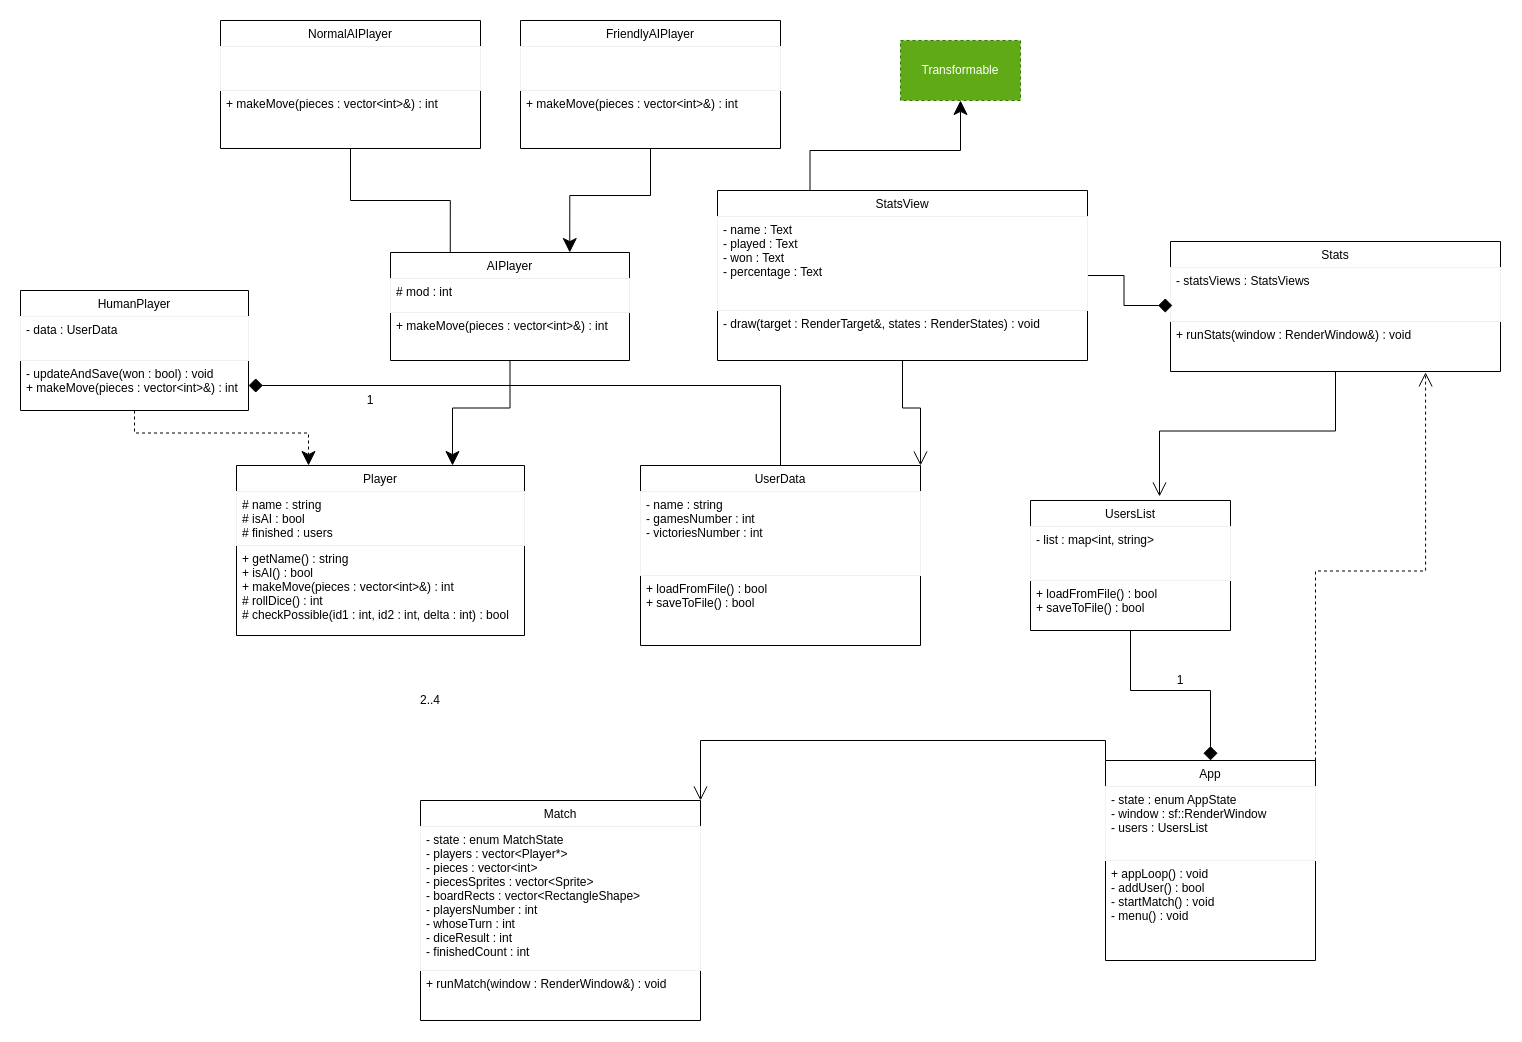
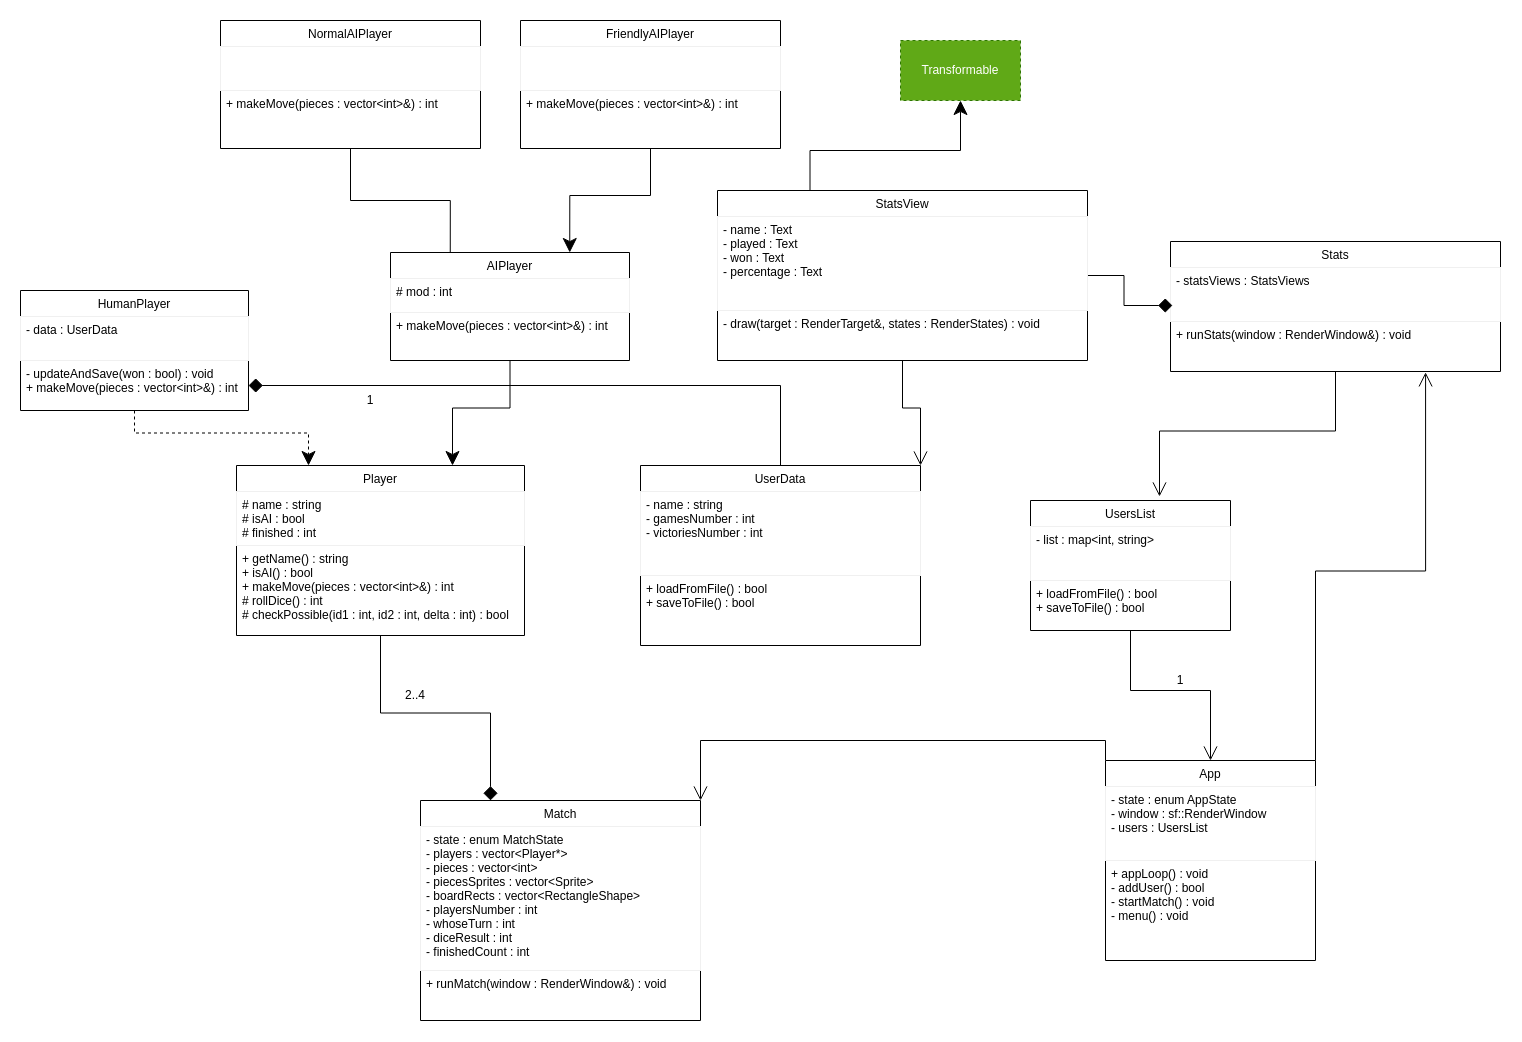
  <mxCell id="0" />
  <mxCell id="1" parent="0" />
+ <mxCell id="2" style="edgeStyle=orthogonalEdgeStyle;rounded=0;orthogonalLoop=1;jettySize=auto;html=1;entryX=0.25;entryY=0;entryDx=0;entryDy=0;startArrow=none;startFill=0;endArrow=diamond;endFill=1;endSize=12;" parent="1" source="3" target="19" edge="1"><mxGeometry relative="1" as="geometry" /></mxCell>
  <mxCell id="3" value="Player" style="swimlane;fontStyle=0;childLayout=stackLayout;horizontal=1;startSize=26;horizontalStack=0;resizeParent=1;resizeParentMax=0;resizeLast=0;collapsible=1;marginBottom=0;" parent="1" vertex="1"><mxGeometry x="236" y="465" width="288" height="170" as="geometry"><mxRectangle x="180" y="530" width="50" height="26" as="alternateBounds" /></mxGeometry></mxCell>
- <mxCell id="4" value="# name : string&#10;# isAI : bool&#10;# finished : users" style="text;fillColor=none;align=left;verticalAlign=top;spacingLeft=4;spacingRight=4;overflow=hidden;rotatable=0;points=[[0,0.5],[1,0.5]];portConstraint=eastwest;strokeColor=#f0f0f0;" parent="3" vertex="1"><mxGeometry y="26" width="288" height="54" as="geometry" /></mxCell>
+ <mxCell id="4" value="# name : string&#10;# isAI : bool&#10;# finished : int" style="text;fillColor=none;align=left;verticalAlign=top;spacingLeft=4;spacingRight=4;overflow=hidden;rotatable=0;points=[[0,0.5],[1,0.5]];portConstraint=eastwest;strokeColor=#f0f0f0;" parent="3" vertex="1"><mxGeometry y="26" width="288" height="54" as="geometry" /></mxCell>
  <mxCell id="5" value="+ getName() : string&#10;+ isAI() : bool&#10;+ makeMove(pieces : vector&lt;int&gt;&amp;) : int&#10;# rollDice() : int&#10;# checkPossible(id1 : int, id2 : int, delta : int) : bool" style="text;strokeColor=none;fillColor=none;align=left;verticalAlign=top;spacingLeft=4;spacingRight=4;overflow=hidden;rotatable=0;points=[[0,0.5],[1,0.5]];portConstraint=eastwest;" parent="3" vertex="1"><mxGeometry y="80" width="288" height="90" as="geometry" /></mxCell>
  <mxCell id="6" style="edgeStyle=orthogonalEdgeStyle;rounded=0;orthogonalLoop=1;jettySize=auto;html=1;entryX=0.25;entryY=0;entryDx=0;entryDy=0;endSize=12;dashed=1;" parent="1" source="7" target="3" edge="1"><mxGeometry relative="1" as="geometry" /></mxCell>
  <mxCell id="7" value="HumanPlayer" style="swimlane;fontStyle=0;childLayout=stackLayout;horizontal=1;startSize=26;horizontalStack=0;resizeParent=1;resizeParentMax=0;resizeLast=0;collapsible=1;marginBottom=0;" parent="1" vertex="1"><mxGeometry x="20" y="290" width="228" height="120" as="geometry"><mxRectangle x="280" y="510" width="110" height="26" as="alternateBounds" /></mxGeometry></mxCell>
  <mxCell id="8" value="- data : UserData" style="text;fillColor=none;align=left;verticalAlign=top;spacingLeft=4;spacingRight=4;overflow=hidden;rotatable=0;points=[[0,0.5],[1,0.5]];portConstraint=eastwest;strokeColor=#f0f0f0;" parent="7" vertex="1"><mxGeometry y="26" width="228" height="44" as="geometry" /></mxCell>
  <mxCell id="9" value="- updateAndSave(won : bool) : void&#10;+ makeMove(pieces : vector&lt;int&gt;&amp;) : int" style="text;strokeColor=none;fillColor=none;align=left;verticalAlign=top;spacingLeft=4;spacingRight=4;overflow=hidden;rotatable=0;points=[[0,0.5],[1,0.5]];portConstraint=eastwest;" parent="7" vertex="1"><mxGeometry y="70" width="228" height="50" as="geometry" /></mxCell>
  <mxCell id="10" style="edgeStyle=orthogonalEdgeStyle;rounded=0;orthogonalLoop=1;jettySize=auto;html=1;entryX=0.75;entryY=0;entryDx=0;entryDy=0;endSize=12;" parent="1" source="11" target="3" edge="1"><mxGeometry relative="1" as="geometry" /></mxCell>
  <mxCell id="11" value="AIPlayer" style="swimlane;fontStyle=0;childLayout=stackLayout;horizontal=1;startSize=26;horizontalStack=0;resizeParent=1;resizeParentMax=0;resizeLast=0;collapsible=1;marginBottom=0;" parent="1" vertex="1"><mxGeometry x="390" y="252" width="239" height="108" as="geometry" /></mxCell>
  <mxCell id="12" value="# mod : int" style="text;fillColor=none;align=left;verticalAlign=top;spacingLeft=4;spacingRight=4;overflow=hidden;rotatable=0;points=[[0,0.5],[1,0.5]];portConstraint=eastwest;strokeColor=#f0f0f0;" parent="11" vertex="1"><mxGeometry y="26" width="239" height="34" as="geometry" /></mxCell>
  <mxCell id="13" value="+ makeMove(pieces : vector&lt;int&gt;&amp;) : int" style="text;strokeColor=none;fillColor=none;align=left;verticalAlign=top;spacingLeft=4;spacingRight=4;overflow=hidden;rotatable=0;points=[[0,0.5],[1,0.5]];portConstraint=eastwest;" parent="11" vertex="1"><mxGeometry y="60" width="239" height="48" as="geometry" /></mxCell>
- <mxCell id="14" style="edgeStyle=orthogonalEdgeStyle;rounded=0;orthogonalLoop=1;jettySize=auto;html=1;exitX=1;exitY=0;exitDx=0;exitDy=0;entryX=0.773;entryY=1.017;entryDx=0;entryDy=0;entryPerimeter=0;startArrow=none;startFill=0;endArrow=open;endFill=0;endSize=12;dashed=1;" parent="1" source="16" target="41" edge="1"><mxGeometry relative="1" as="geometry" /></mxCell>
+ <mxCell id="14" style="edgeStyle=orthogonalEdgeStyle;rounded=0;orthogonalLoop=1;jettySize=auto;html=1;exitX=1;exitY=0;exitDx=0;exitDy=0;entryX=0.773;entryY=1.017;entryDx=0;entryDy=0;entryPerimeter=0;startArrow=none;startFill=0;endArrow=open;endFill=0;endSize=12;" parent="1" source="16" target="41" edge="1"><mxGeometry relative="1" as="geometry" /></mxCell>
  <mxCell id="15" style="edgeStyle=orthogonalEdgeStyle;rounded=0;orthogonalLoop=1;jettySize=auto;html=1;exitX=0;exitY=0;exitDx=0;exitDy=0;entryX=1;entryY=0;entryDx=0;entryDy=0;startArrow=none;startFill=0;endArrow=open;endFill=0;endSize=12;" parent="1" source="16" target="19" edge="1"><mxGeometry relative="1" as="geometry" /></mxCell>
  <mxCell id="16" value="App" style="swimlane;fontStyle=0;childLayout=stackLayout;horizontal=1;startSize=26;horizontalStack=0;resizeParent=1;resizeParentMax=0;resizeLast=0;collapsible=1;marginBottom=0;" parent="1" vertex="1"><mxGeometry x="1105" y="760" width="210" height="200" as="geometry"><mxRectangle x="140" y="242" width="50" height="26" as="alternateBounds" /></mxGeometry></mxCell>
  <mxCell id="17" value="- state : enum AppState&#10;- window : sf::RenderWindow&#10;- users : UsersList" style="text;fillColor=none;align=left;verticalAlign=top;spacingLeft=4;spacingRight=4;overflow=hidden;rotatable=0;points=[[0,0.5],[1,0.5]];portConstraint=eastwest;strokeColor=#f0f0f0;" parent="16" vertex="1"><mxGeometry y="26" width="210" height="74" as="geometry" /></mxCell>
  <mxCell id="18" value="+ appLoop() : void&#10;- addUser() : bool&#10;- startMatch() : void&#10;- menu() : void" style="text;strokeColor=none;fillColor=none;align=left;verticalAlign=top;spacingLeft=4;spacingRight=4;overflow=hidden;rotatable=0;points=[[0,0.5],[1,0.5]];portConstraint=eastwest;" parent="16" vertex="1"><mxGeometry y="100" width="210" height="100" as="geometry" /></mxCell>
  <mxCell id="19" value="Match" style="swimlane;fontStyle=0;childLayout=stackLayout;horizontal=1;startSize=26;horizontalStack=0;resizeParent=1;resizeParentMax=0;resizeLast=0;collapsible=1;marginBottom=0;" parent="1" vertex="1"><mxGeometry x="420" y="800" width="280" height="220" as="geometry" /></mxCell>
  <mxCell id="20" value="- state : enum MatchState&#10;- players : vector&lt;Player*&gt;&#10;- pieces : vector&lt;int&gt;&#10;- piecesSprites : vector&lt;Sprite&gt;&#10;- boardRects : vector&lt;RectangleShape&gt;&#10;- playersNumber : int&#10;- whoseTurn : int&#10;- diceResult : int&#10;- finishedCount : int" style="text;fillColor=none;align=left;verticalAlign=top;spacingLeft=4;spacingRight=4;overflow=hidden;rotatable=0;points=[[0,0.5],[1,0.5]];portConstraint=eastwest;strokeColor=#f0f0f0;" parent="19" vertex="1"><mxGeometry y="26" width="280" height="144" as="geometry" /></mxCell>
  <mxCell id="21" value="+ runMatch(window : RenderWindow&amp;) : void&#10;" style="text;strokeColor=none;fillColor=none;align=left;verticalAlign=top;spacingLeft=4;spacingRight=4;overflow=hidden;rotatable=0;points=[[0,0.5],[1,0.5]];portConstraint=eastwest;" parent="19" vertex="1"><mxGeometry y="170" width="280" height="50" as="geometry" /></mxCell>
  <mxCell id="22" style="edgeStyle=orthogonalEdgeStyle;rounded=0;orthogonalLoop=1;jettySize=auto;html=1;startArrow=none;startFill=0;endArrow=diamond;endFill=1;endSize=12;" parent="1" source="23" target="9" edge="1"><mxGeometry relative="1" as="geometry"><mxPoint x="300" y="375" as="targetPoint" /></mxGeometry></mxCell>
  <mxCell id="23" value="UserData" style="swimlane;fontStyle=0;childLayout=stackLayout;horizontal=1;startSize=26;horizontalStack=0;resizeParent=1;resizeParentMax=0;resizeLast=0;collapsible=1;marginBottom=0;" parent="1" vertex="1"><mxGeometry x="640" y="465" width="280" height="180" as="geometry" /></mxCell>
  <mxCell id="24" value="- name : string&#10;- gamesNumber : int&#10;- victoriesNumber : int" style="text;fillColor=none;align=left;verticalAlign=top;spacingLeft=4;spacingRight=4;overflow=hidden;rotatable=0;points=[[0,0.5],[1,0.5]];portConstraint=eastwest;strokeColor=#f0f0f0;" parent="23" vertex="1"><mxGeometry y="26" width="280" height="84" as="geometry" /></mxCell>
  <mxCell id="25" value="+ loadFromFile() : bool&#10;+ saveToFile() : bool" style="text;strokeColor=none;fillColor=none;align=left;verticalAlign=top;spacingLeft=4;spacingRight=4;overflow=hidden;rotatable=0;points=[[0,0.5],[1,0.5]];portConstraint=eastwest;" parent="23" vertex="1"><mxGeometry y="110" width="280" height="70" as="geometry" /></mxCell>
- <mxCell id="26" style="edgeStyle=orthogonalEdgeStyle;rounded=0;orthogonalLoop=1;jettySize=auto;html=1;entryX=0.5;entryY=0;entryDx=0;entryDy=0;startArrow=none;startFill=0;endArrow=diamond;endFill=1;endSize=12;" parent="1" source="27" target="16" edge="1"><mxGeometry relative="1" as="geometry" /></mxCell>
+ <mxCell id="26" style="edgeStyle=orthogonalEdgeStyle;rounded=0;orthogonalLoop=1;jettySize=auto;html=1;entryX=0.5;entryY=0;entryDx=0;entryDy=0;startArrow=none;startFill=0;endArrow=open;endFill=1;endSize=12;" parent="1" source="27" target="16" edge="1"><mxGeometry relative="1" as="geometry" /></mxCell>
  <mxCell id="27" value="UsersList" style="swimlane;fontStyle=0;childLayout=stackLayout;horizontal=1;startSize=26;horizontalStack=0;resizeParent=1;resizeParentMax=0;resizeLast=0;collapsible=1;marginBottom=0;" parent="1" vertex="1"><mxGeometry x="1030" y="500" width="200" height="130" as="geometry" /></mxCell>
  <mxCell id="28" value="- list : map&lt;int, string&gt;" style="text;fillColor=none;align=left;verticalAlign=top;spacingLeft=4;spacingRight=4;overflow=hidden;rotatable=0;points=[[0,0.5],[1,0.5]];portConstraint=eastwest;strokeColor=#f0f0f0;" parent="27" vertex="1"><mxGeometry y="26" width="200" height="54" as="geometry" /></mxCell>
  <mxCell id="29" value="+ loadFromFile() : bool&#10;+ saveToFile() : bool" style="text;strokeColor=none;fillColor=none;align=left;verticalAlign=top;spacingLeft=4;spacingRight=4;overflow=hidden;rotatable=0;points=[[0,0.5],[1,0.5]];portConstraint=eastwest;" parent="27" vertex="1"><mxGeometry y="80" width="200" height="50" as="geometry" /></mxCell>
  <mxCell id="30" style="edgeStyle=orthogonalEdgeStyle;rounded=0;orthogonalLoop=1;jettySize=auto;html=1;entryX=0.25;entryY=0;entryDx=0;entryDy=0;endSize=12;endArrow=none;" parent="1" source="31" target="11" edge="1"><mxGeometry relative="1" as="geometry" /></mxCell>
  <mxCell id="31" value="NormalAIPlayer" style="swimlane;fontStyle=0;childLayout=stackLayout;horizontal=1;startSize=26;horizontalStack=0;resizeParent=1;resizeParentMax=0;resizeLast=0;collapsible=1;marginBottom=0;" parent="1" vertex="1"><mxGeometry x="220" y="20" width="260" height="128" as="geometry" /></mxCell>
  <mxCell id="32" value="" style="text;fillColor=none;align=left;verticalAlign=top;spacingLeft=4;spacingRight=4;overflow=hidden;rotatable=0;points=[[0,0.5],[1,0.5]];portConstraint=eastwest;strokeColor=#f0f0f0;" parent="31" vertex="1"><mxGeometry y="26" width="260" height="44" as="geometry" /></mxCell>
  <mxCell id="33" value="+ makeMove(pieces : vector&lt;int&gt;&amp;) : int" style="text;strokeColor=none;fillColor=none;align=left;verticalAlign=top;spacingLeft=4;spacingRight=4;overflow=hidden;rotatable=0;points=[[0,0.5],[1,0.5]];portConstraint=eastwest;" parent="31" vertex="1"><mxGeometry y="70" width="260" height="58" as="geometry" /></mxCell>
  <mxCell id="34" style="edgeStyle=orthogonalEdgeStyle;rounded=0;orthogonalLoop=1;jettySize=auto;html=1;entryX=0.75;entryY=0;entryDx=0;entryDy=0;endSize=12;" parent="1" source="35" target="11" edge="1"><mxGeometry relative="1" as="geometry" /></mxCell>
  <mxCell id="35" value="FriendlyAIPlayer" style="swimlane;fontStyle=0;childLayout=stackLayout;horizontal=1;startSize=26;horizontalStack=0;resizeParent=1;resizeParentMax=0;resizeLast=0;collapsible=1;marginBottom=0;" parent="1" vertex="1"><mxGeometry x="520" y="20" width="260" height="128" as="geometry" /></mxCell>
  <mxCell id="36" value="" style="text;fillColor=none;align=left;verticalAlign=top;spacingLeft=4;spacingRight=4;overflow=hidden;rotatable=0;points=[[0,0.5],[1,0.5]];portConstraint=eastwest;strokeColor=#f0f0f0;" parent="35" vertex="1"><mxGeometry y="26" width="260" height="44" as="geometry" /></mxCell>
  <mxCell id="37" value="+ makeMove(pieces : vector&lt;int&gt;&amp;) : int" style="text;strokeColor=none;fillColor=none;align=left;verticalAlign=top;spacingLeft=4;spacingRight=4;overflow=hidden;rotatable=0;points=[[0,0.5],[1,0.5]];portConstraint=eastwest;" parent="35" vertex="1"><mxGeometry y="70" width="260" height="58" as="geometry" /></mxCell>
  <mxCell id="38" style="edgeStyle=orthogonalEdgeStyle;rounded=0;orthogonalLoop=1;jettySize=auto;html=1;entryX=0.645;entryY=-0.031;entryDx=0;entryDy=0;entryPerimeter=0;endSize=12;endArrow=open;endFill=0;" parent="1" source="39" target="27" edge="1"><mxGeometry relative="1" as="geometry" /></mxCell>
  <mxCell id="39" value="Stats" style="swimlane;fontStyle=0;childLayout=stackLayout;horizontal=1;startSize=26;horizontalStack=0;resizeParent=1;resizeParentMax=0;resizeLast=0;collapsible=1;marginBottom=0;" parent="1" vertex="1"><mxGeometry x="1170" y="241" width="330" height="130" as="geometry" /></mxCell>
  <mxCell id="40" value="- statsViews : StatsViews" style="text;fillColor=none;align=left;verticalAlign=top;spacingLeft=4;spacingRight=4;overflow=hidden;rotatable=0;points=[[0,0.5],[1,0.5]];portConstraint=eastwest;strokeColor=#f0f0f0;" parent="39" vertex="1"><mxGeometry y="26" width="330" height="54" as="geometry" /></mxCell>
  <mxCell id="41" value="+ runStats(window : RenderWindow&amp;) : void" style="text;strokeColor=none;fillColor=none;align=left;verticalAlign=top;spacingLeft=4;spacingRight=4;overflow=hidden;rotatable=0;points=[[0,0.5],[1,0.5]];portConstraint=eastwest;" parent="39" vertex="1"><mxGeometry y="80" width="330" height="50" as="geometry" /></mxCell>
  <mxCell id="42" style="edgeStyle=orthogonalEdgeStyle;rounded=0;orthogonalLoop=1;jettySize=auto;html=1;exitX=0.25;exitY=0;exitDx=0;exitDy=0;entryX=0.5;entryY=1;entryDx=0;entryDy=0;startArrow=none;startFill=0;endArrow=classic;endFill=1;endSize=12;" parent="1" source="45" target="48" edge="1"><mxGeometry relative="1" as="geometry" /></mxCell>
  <mxCell id="43" style="edgeStyle=orthogonalEdgeStyle;rounded=0;orthogonalLoop=1;jettySize=auto;html=1;entryX=1;entryY=0;entryDx=0;entryDy=0;startArrow=none;startFill=0;endArrow=open;endFill=0;endSize=12;" parent="1" source="45" target="23" edge="1"><mxGeometry relative="1" as="geometry" /></mxCell>
  <mxCell id="44" style="edgeStyle=orthogonalEdgeStyle;rounded=0;orthogonalLoop=1;jettySize=auto;html=1;entryX=0.006;entryY=0.704;entryDx=0;entryDy=0;entryPerimeter=0;startArrow=none;startFill=0;endArrow=diamond;endFill=1;endSize=12;" parent="1" source="45" target="40" edge="1"><mxGeometry relative="1" as="geometry" /></mxCell>
  <mxCell id="45" value="StatsView" style="swimlane;fontStyle=0;childLayout=stackLayout;horizontal=1;startSize=26;horizontalStack=0;resizeParent=1;resizeParentMax=0;resizeLast=0;collapsible=1;marginBottom=0;" parent="1" vertex="1"><mxGeometry x="717" y="190" width="370" height="170" as="geometry" /></mxCell>
  <mxCell id="46" value="- name : Text&#10;- played : Text&#10;- won : Text&#10;- percentage : Text" style="text;fillColor=none;align=left;verticalAlign=top;spacingLeft=4;spacingRight=4;overflow=hidden;rotatable=0;points=[[0,0.5],[1,0.5]];portConstraint=eastwest;strokeColor=#f0f0f0;" parent="45" vertex="1"><mxGeometry y="26" width="370" height="94" as="geometry" /></mxCell>
  <mxCell id="47" value="- draw(target : RenderTarget&amp;, states : RenderStates) : void" style="text;strokeColor=none;fillColor=none;align=left;verticalAlign=top;spacingLeft=4;spacingRight=4;overflow=hidden;rotatable=0;points=[[0,0.5],[1,0.5]];portConstraint=eastwest;" parent="45" vertex="1"><mxGeometry y="120" width="370" height="50" as="geometry" /></mxCell>
  <mxCell id="48" value="Transformable" style="rounded=0;whiteSpace=wrap;html=1;strokeColor=#2D7600;fillColor=#60a917;fontColor=#ffffff;dashed=1;" parent="1" vertex="1"><mxGeometry x="900" y="40" width="120" height="60" as="geometry" /></mxCell>
- <mxCell id="49" value="2..4" style="text;html=1;strokeColor=none;fillColor=none;align=center;verticalAlign=middle;whiteSpace=wrap;rounded=0;" parent="1" vertex="1"><mxGeometry x="410" y="690" width="40" height="20" as="geometry" /></mxCell>
+ <mxCell id="49" value="2..4" style="text;html=1;strokeColor=none;fillColor=none;align=center;verticalAlign=middle;whiteSpace=wrap;rounded=0;" parent="1" vertex="1"><mxGeometry x="395" y="685" width="40" height="20" as="geometry" /></mxCell>
  <mxCell id="50" value="1" style="text;html=1;strokeColor=none;fillColor=none;align=center;verticalAlign=middle;whiteSpace=wrap;rounded=0;" parent="1" vertex="1"><mxGeometry x="1160" y="670" width="40" height="20" as="geometry" /></mxCell>
  <mxCell id="51" value="1" style="text;html=1;strokeColor=none;fillColor=none;align=center;verticalAlign=middle;whiteSpace=wrap;rounded=0;" parent="1" vertex="1"><mxGeometry x="350" y="390" width="40" height="20" as="geometry" /></mxCell>
